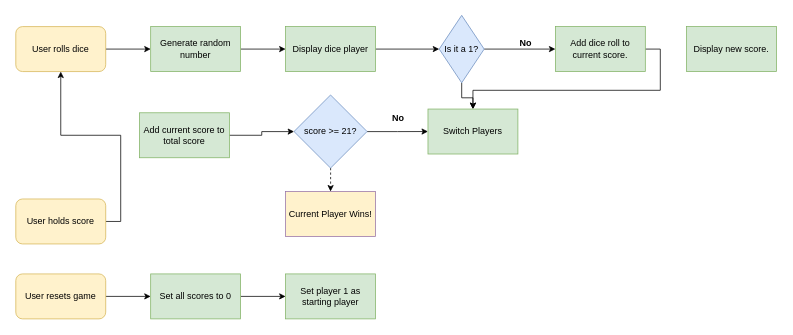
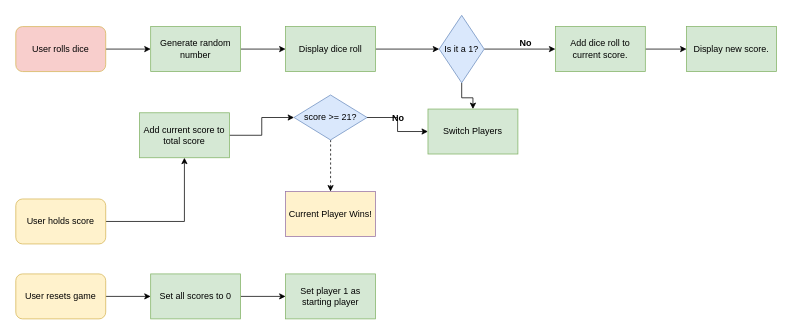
  <mxCell id="0" />
  <mxCell id="1" parent="0" />
  <mxCell id="2" style="edgeStyle=orthogonalEdgeStyle;rounded=0;orthogonalLoop=1;jettySize=auto;html=1;exitX=1;exitY=0.5;exitDx=0;exitDy=0;entryX=0;entryY=0.5;entryDx=0;entryDy=0;" edge="1" parent="1" source="3" target="5"><mxGeometry relative="1" as="geometry" /></mxCell>
- <mxCell id="3" value="User rolls dice" style="rounded=1;whiteSpace=wrap;html=1;fillColor=#fff2cc;strokeColor=#d6b656;" vertex="1" parent="1"><mxGeometry x="20" y="35" width="120" height="60" as="geometry" /></mxCell>
+ <mxCell id="3" value="User rolls dice" style="rounded=1;whiteSpace=wrap;html=1;fillColor=#f8cecc;strokeColor=#d6b656;" vertex="1" parent="1"><mxGeometry x="20" y="35" width="120" height="60" as="geometry" /></mxCell>
  <mxCell id="4" style="edgeStyle=orthogonalEdgeStyle;rounded=0;orthogonalLoop=1;jettySize=auto;html=1;exitX=1;exitY=0.5;exitDx=0;exitDy=0;entryX=0;entryY=0.5;entryDx=0;entryDy=0;" edge="1" parent="1" source="5" target="17"><mxGeometry relative="1" as="geometry" /></mxCell>
  <mxCell id="5" value="Generate random number" style="rounded=0;whiteSpace=wrap;html=1;fillColor=#d5e8d4;strokeColor=#82b366;" vertex="1" parent="1"><mxGeometry x="200" y="35" width="120" height="60" as="geometry" /></mxCell>
  <mxCell id="6" style="edgeStyle=orthogonalEdgeStyle;rounded=0;orthogonalLoop=1;jettySize=auto;html=1;exitX=0.5;exitY=1;exitDx=0;exitDy=0;" edge="1" parent="1" source="8" target="24"><mxGeometry relative="1" as="geometry" /></mxCell>
  <mxCell id="7" style="edgeStyle=orthogonalEdgeStyle;rounded=0;orthogonalLoop=1;jettySize=auto;html=1;exitX=1;exitY=0.5;exitDx=0;exitDy=0;entryX=0;entryY=0.5;entryDx=0;entryDy=0;" edge="1" parent="1" source="8" target="19"><mxGeometry relative="1" as="geometry" /></mxCell>
  <mxCell id="8" value="Is it a 1?" style="rhombus;whiteSpace=wrap;html=1;fillColor=#dae8fc;strokeColor=#6c8ebf;" vertex="1" parent="1"><mxGeometry x="585" y="20" width="60" height="90" as="geometry" /></mxCell>
  <mxCell id="9" value="Current Player Wins!" style="rounded=0;whiteSpace=wrap;html=1;fillColor=#fff2cc;strokeColor=#9673a6;" vertex="1" parent="1"><mxGeometry x="380" y="255" width="120" height="60" as="geometry" /></mxCell>
- <mxCell id="10" style="edgeStyle=orthogonalEdgeStyle;rounded=0;orthogonalLoop=1;jettySize=auto;html=1;exitX=1;exitY=0.5;exitDx=0;exitDy=0;" edge="1" parent="1" source="11" target="3"><mxGeometry relative="1" as="geometry" /></mxCell>
+ <mxCell id="10" style="edgeStyle=orthogonalEdgeStyle;rounded=0;orthogonalLoop=1;jettySize=auto;html=1;exitX=1;exitY=0.5;exitDx=0;exitDy=0;" edge="1" parent="1" source="11" target="15"><mxGeometry relative="1" as="geometry" /></mxCell>
  <mxCell id="11" value="User holds score" style="rounded=1;whiteSpace=wrap;html=1;fillColor=#fff2cc;strokeColor=#d6b656;" vertex="1" parent="1"><mxGeometry x="20" y="265" width="120" height="60" as="geometry" /></mxCell>
  <mxCell id="12" style="edgeStyle=orthogonalEdgeStyle;rounded=0;orthogonalLoop=1;jettySize=auto;html=1;" edge="1" parent="1" source="13" target="26"><mxGeometry relative="1" as="geometry" /></mxCell>
  <mxCell id="13" value="User resets game" style="rounded=1;whiteSpace=wrap;html=1;fillColor=#fff2cc;strokeColor=#d6b656;" vertex="1" parent="1"><mxGeometry x="20" y="365" width="120" height="60" as="geometry" /></mxCell>
  <mxCell id="14" style="edgeStyle=orthogonalEdgeStyle;rounded=0;orthogonalLoop=1;jettySize=auto;html=1;exitX=1;exitY=0.5;exitDx=0;exitDy=0;" edge="1" parent="1" source="15" target="23"><mxGeometry relative="1" as="geometry" /></mxCell>
  <mxCell id="15" value="Add current score to total score" style="rounded=0;whiteSpace=wrap;html=1;fillColor=#d5e8d4;strokeColor=#82b366;" vertex="1" parent="1"><mxGeometry x="185" y="150" width="120" height="60" as="geometry" /></mxCell>
  <mxCell id="16" style="edgeStyle=orthogonalEdgeStyle;rounded=0;orthogonalLoop=1;jettySize=auto;html=1;exitX=1;exitY=0.5;exitDx=0;exitDy=0;entryX=0;entryY=0.5;entryDx=0;entryDy=0;" edge="1" parent="1" source="17" target="8"><mxGeometry relative="1" as="geometry" /></mxCell>
- <mxCell id="17" value="Display dice player" style="rounded=0;whiteSpace=wrap;html=1;fillColor=#d5e8d4;strokeColor=#82b366;" vertex="1" parent="1"><mxGeometry x="380" y="35" width="120" height="60" as="geometry" /></mxCell>
- <mxCell id="18" style="edgeStyle=orthogonalEdgeStyle;rounded=0;orthogonalLoop=1;jettySize=auto;html=1;exitX=1;exitY=0.5;exitDx=0;exitDy=0;" edge="1" parent="1" source="19" target="24"><mxGeometry relative="1" as="geometry" /></mxCell>
+ <mxCell id="17" value="Display dice roll" style="rounded=0;whiteSpace=wrap;html=1;fillColor=#d5e8d4;strokeColor=#82b366;" vertex="1" parent="1"><mxGeometry x="380" y="35" width="120" height="60" as="geometry" /></mxCell>
+ <mxCell id="18" style="edgeStyle=orthogonalEdgeStyle;rounded=0;orthogonalLoop=1;jettySize=auto;html=1;exitX=1;exitY=0.5;exitDx=0;exitDy=0;entryX=0;entryY=0.5;entryDx=0;entryDy=0;" edge="1" parent="1" source="19" target="20"><mxGeometry relative="1" as="geometry" /></mxCell>
  <mxCell id="19" value="Add dice roll to current score." style="rounded=0;whiteSpace=wrap;html=1;fillColor=#d5e8d4;strokeColor=#82b366;" vertex="1" parent="1"><mxGeometry x="740" y="35" width="120" height="60" as="geometry" /></mxCell>
  <mxCell id="20" value="Display new score." style="rounded=0;whiteSpace=wrap;html=1;fillColor=#d5e8d4;strokeColor=#82b366;" vertex="1" parent="1"><mxGeometry x="915" y="35" width="120" height="60" as="geometry" /></mxCell>
  <mxCell id="21" style="edgeStyle=orthogonalEdgeStyle;rounded=0;orthogonalLoop=1;jettySize=auto;html=1;dashed=1;" edge="1" parent="1" source="23" target="9"><mxGeometry relative="1" as="geometry" /></mxCell>
  <mxCell id="22" style="edgeStyle=orthogonalEdgeStyle;rounded=0;orthogonalLoop=1;jettySize=auto;html=1;entryX=0;entryY=0.5;entryDx=0;entryDy=0;" edge="1" parent="1" source="23" target="24"><mxGeometry relative="1" as="geometry" /></mxCell>
- <mxCell id="23" value="score &amp;gt;= 21?" style="rhombus;whiteSpace=wrap;html=1;fillColor=#dae8fc;strokeColor=#6c8ebf;" vertex="1" parent="1"><mxGeometry x="391.25" y="126.25" width="97.5" height="97.5" as="geometry" /></mxCell>
+ <mxCell id="23" value="score &amp;gt;= 21?" style="rhombus;whiteSpace=wrap;html=1;fillColor=#dae8fc;strokeColor=#6c8ebf;" vertex="1" parent="1"><mxGeometry x="391.25" y="126.25" width="97.5" height="60" as="geometry" /></mxCell>
  <mxCell id="24" value="Switch Players" style="rounded=0;whiteSpace=wrap;html=1;fillColor=#d5e8d4;strokeColor=#82b366;" vertex="1" parent="1"><mxGeometry x="570" y="145" width="120" height="60" as="geometry" /></mxCell>
  <mxCell id="25" style="edgeStyle=orthogonalEdgeStyle;rounded=0;orthogonalLoop=1;jettySize=auto;html=1;exitX=1;exitY=0.5;exitDx=0;exitDy=0;" edge="1" parent="1" source="26" target="27"><mxGeometry relative="1" as="geometry" /></mxCell>
  <mxCell id="26" value="Set all scores to 0" style="rounded=0;whiteSpace=wrap;html=1;fillColor=#d5e8d4;strokeColor=#82b366;" vertex="1" parent="1"><mxGeometry x="200" y="365" width="120" height="60" as="geometry" /></mxCell>
  <mxCell id="27" value="Set player 1 as starting player" style="rounded=0;whiteSpace=wrap;html=1;fillColor=#d5e8d4;strokeColor=#82b366;" vertex="1" parent="1"><mxGeometry x="380" y="365" width="120" height="60" as="geometry" /></mxCell>
  <mxCell id="28" value="&lt;b&gt;No&lt;/b&gt;" style="text;html=1;align=center;verticalAlign=middle;resizable=0;points=[];autosize=1;strokeColor=none;fillColor=none;" vertex="1" parent="1"><mxGeometry x="680" y="43" width="40" height="30" as="geometry" /></mxCell>
  <mxCell id="29" value="&lt;b&gt;No&lt;/b&gt;" style="text;html=1;align=center;verticalAlign=middle;resizable=0;points=[];autosize=1;strokeColor=none;fillColor=none;" vertex="1" parent="1"><mxGeometry x="510" y="143" width="40" height="30" as="geometry" /></mxCell>
